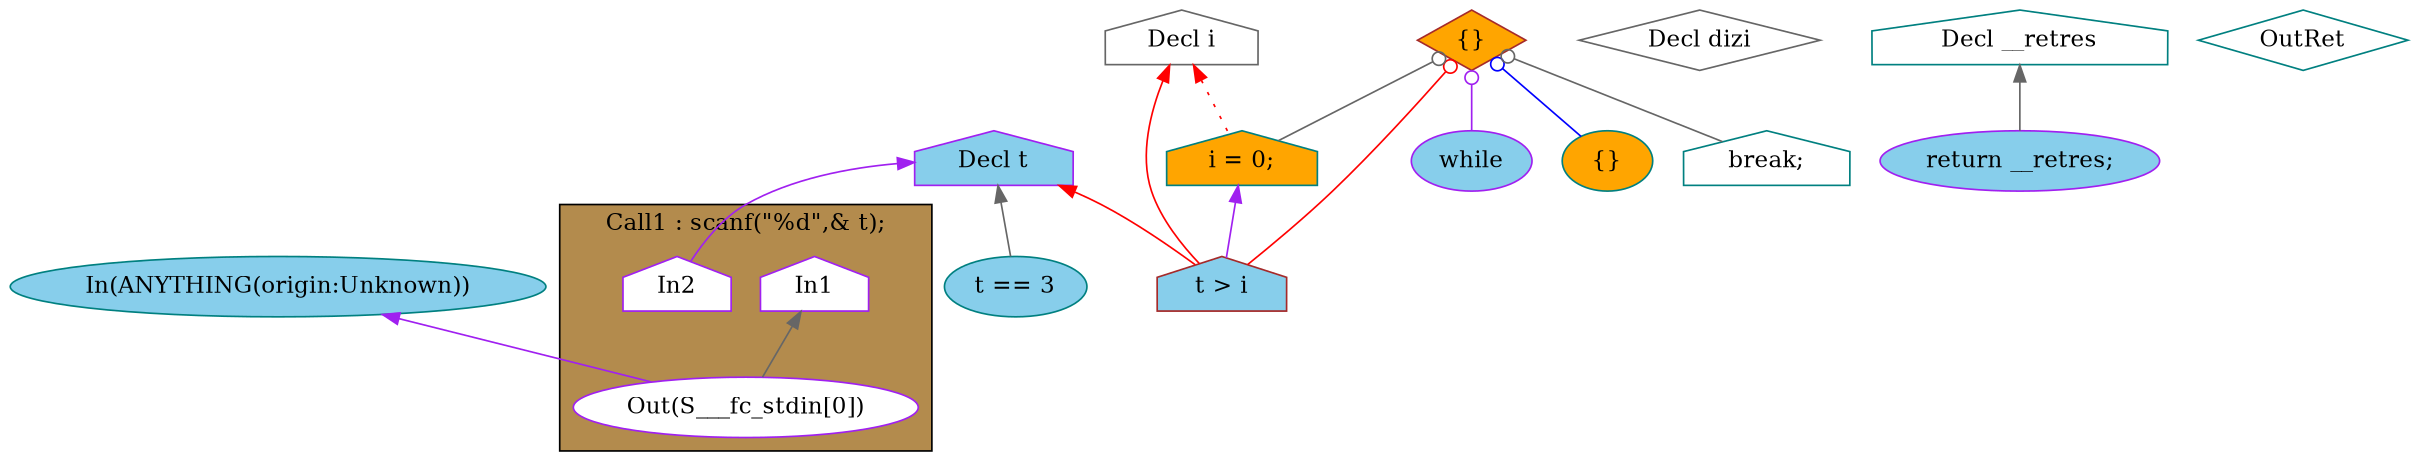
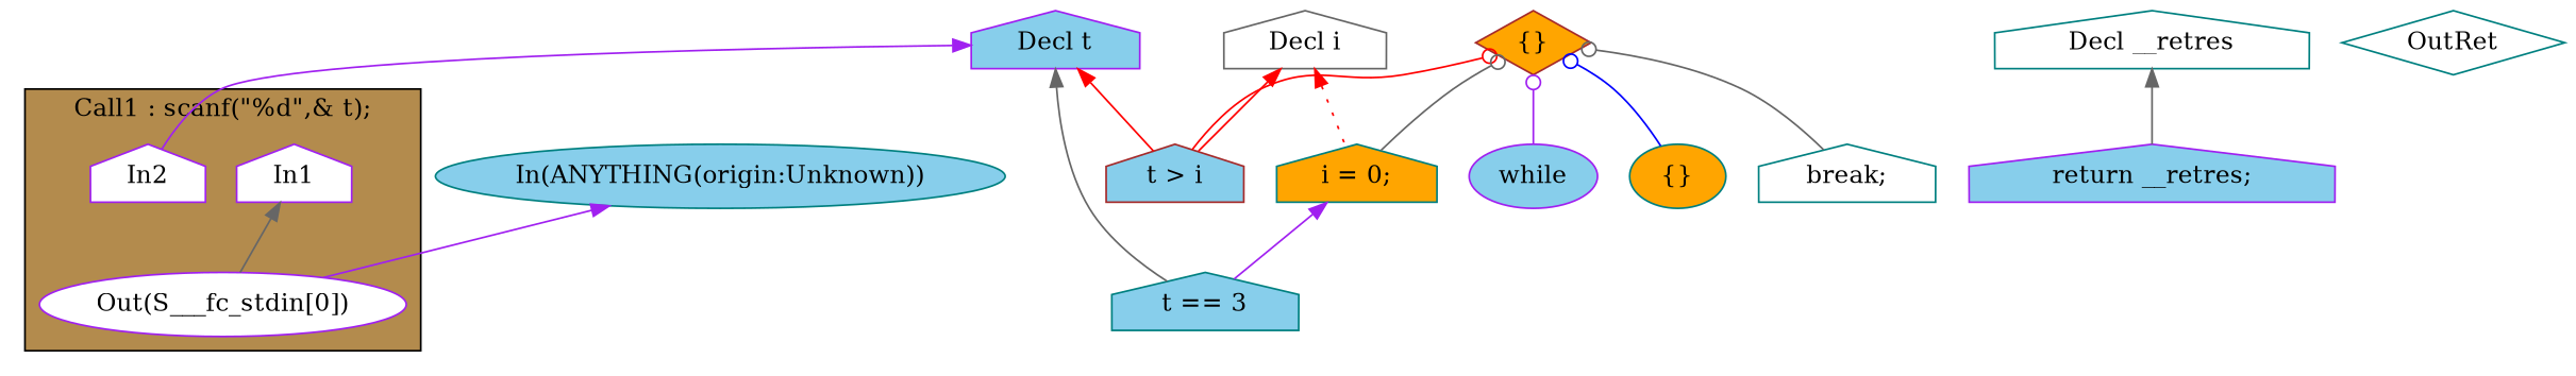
  digraph {
    rankdir=TB
    node [color=teal fillcolor=white shape=house style=filled]
    edge [color=gray40 dir=back]
    n1 [color=purple label=In1]
    n2 [color=purple label=In2]
    n3 [color=purple label="Out(S___fc_stdin[0])" shape=ellipse]
    n4 [color=purple fillcolor=skyblue label="Decl t"]
    n5 [color=brown fillcolor=skyblue label="t > i"]
-   n6 [fillcolor=skyblue label="t == 3" shape=ellipse]
-   n7 [color=gray40 label="Decl dizi" shape=diamond]
+   n6 [fillcolor=skyblue label="t == 3"]
    n8 [color=gray40 label="Decl i"]
    n9 [fillcolor=orange label="i = 0;"]
    n10 [label="Decl __retres"]
-   n11 [color=purple fillcolor=skyblue label="return __retres;" shape=ellipse]
+   n11 [color=purple fillcolor=skyblue label="return __retres;"]
    n12 [color=brown fillcolor=orange label="{}" shape=diamond]
    n13 [color=purple fillcolor=skyblue label=while shape=ellipse]
    n14 [fillcolor=orange label="{}" shape=ellipse]
    n15 [label="break;"]
    n16 [label=OutRet shape=diamond]
    n17 [fillcolor=skyblue label="In(ANYTHING(origin:Unknown))" shape=ellipse]
    subgraph cluster_1 {
      fillcolor="#B38B4D"
      label="Call1 : scanf(\"%d\",& t);"
      style=filled
      n1
      n2
      n3
    }
    n1 -> n3
    n4 -> n2 [color=purple]
    n4 -> n5 [color=red]
    n4 -> n6
    n8 -> n5 [color=red]
    n8 -> n9 [color=red style=dotted]
-   n9 -> n5 [color=purple]
+   n9 -> n6 [color=purple]
    n10 -> n11
    n12 -> n5 [arrowtail=odot color=red]
    n12 -> n9 [arrowtail=odot]
    n12 -> n13 [arrowtail=odot color=purple]
    n12 -> n14 [arrowtail=odot color=blue]
    n12 -> n15 [arrowtail=odot]
    n17 -> n3 [color=purple]
  }
